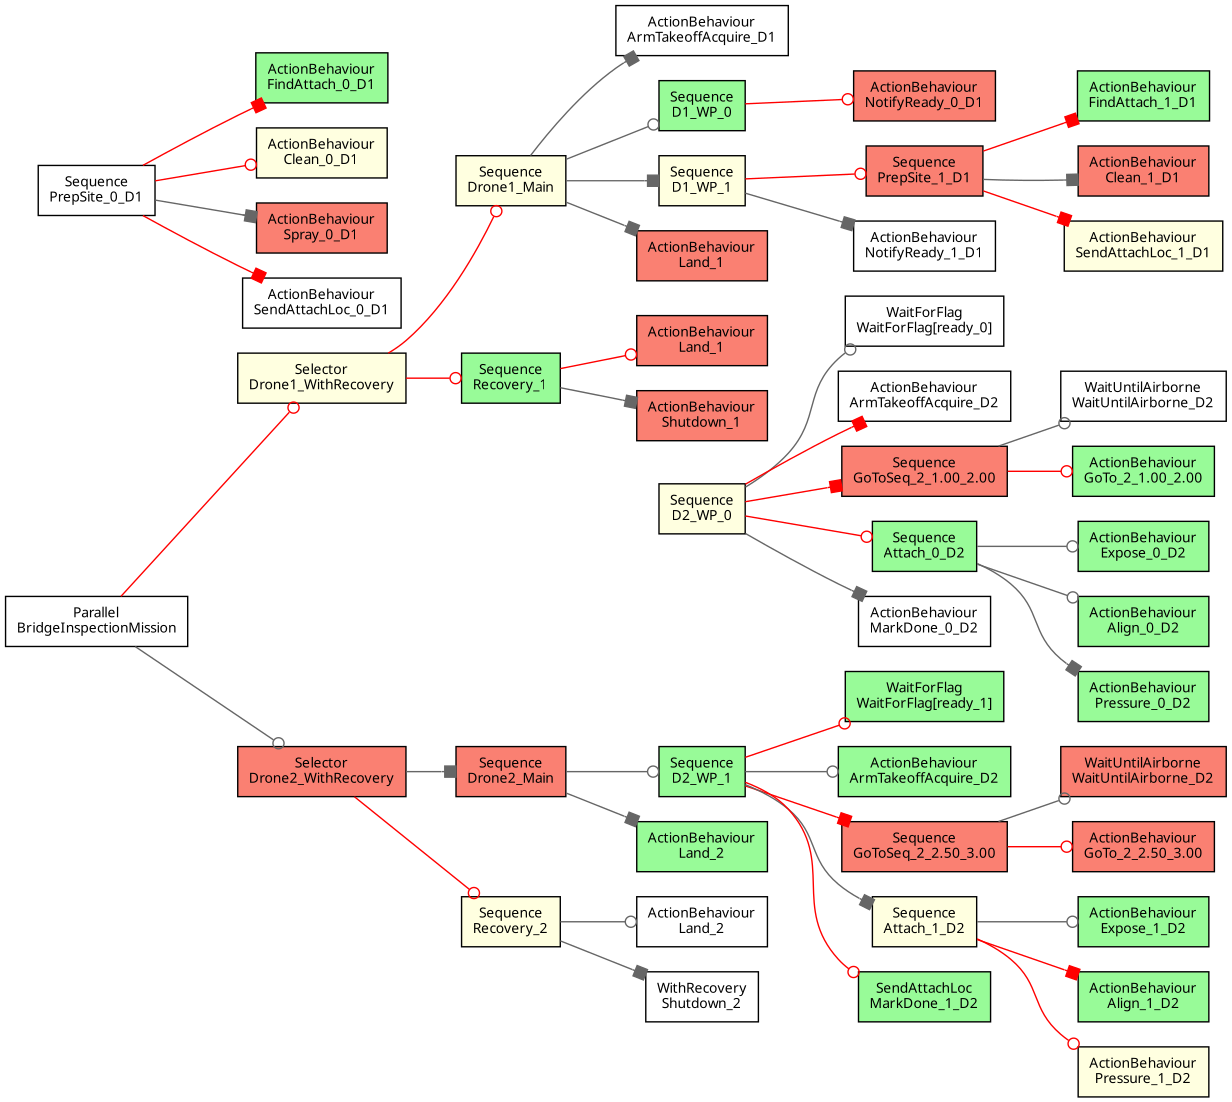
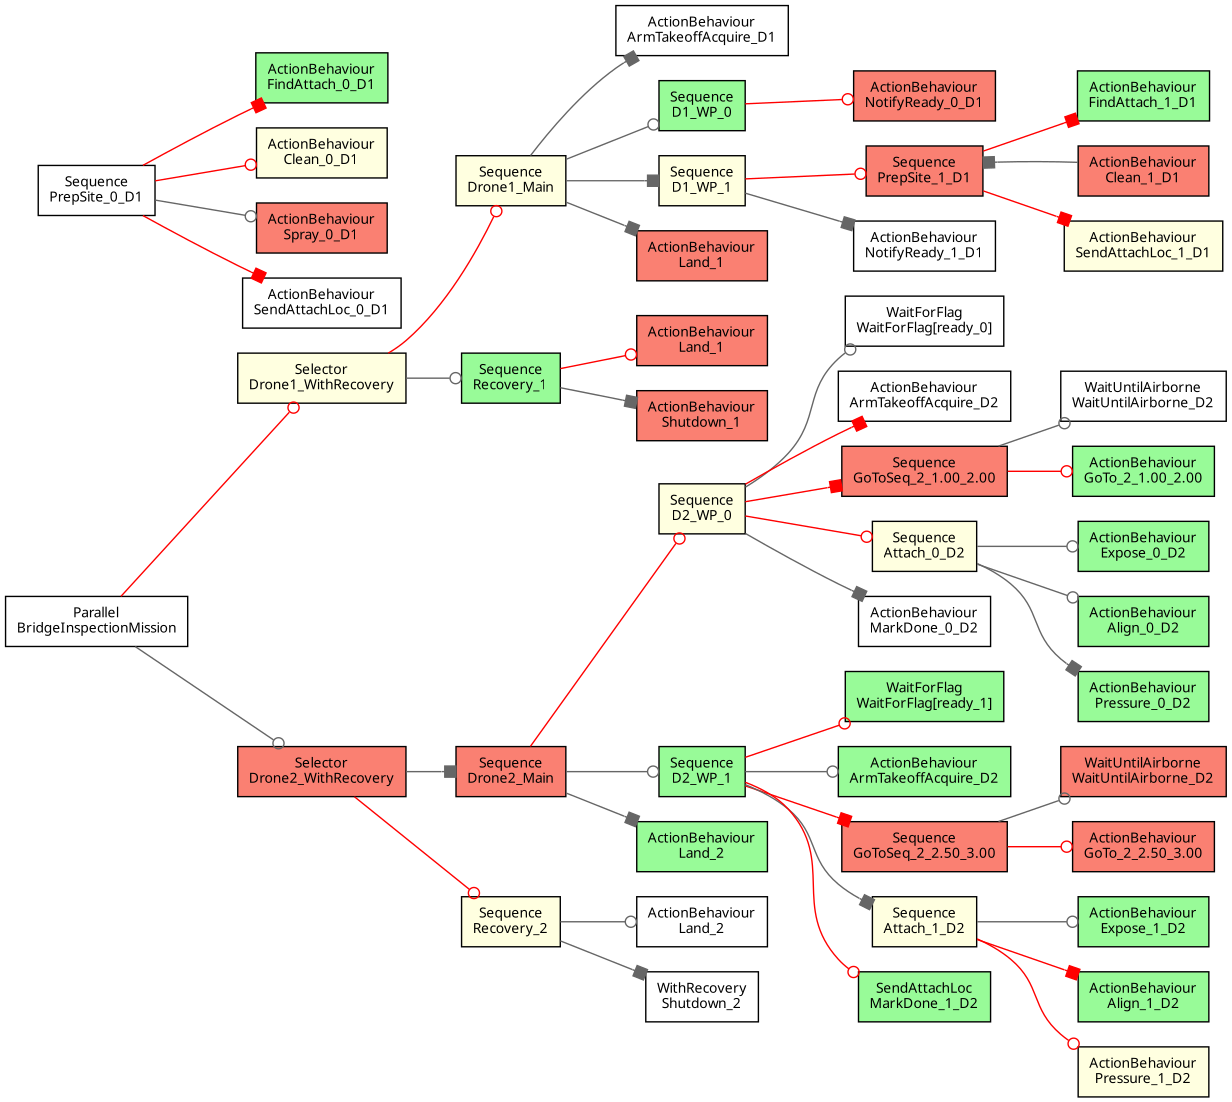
  digraph {
    fontname="Noto Sans"
    rankdir=LR
    node [fillcolor=palegreen fontname="Noto Sans" fontsize=10 shape=box style=filled]
    edge [arrowhead=odot color=gray40 fontname="Noto Sans"]
    n1 [fillcolor=white label="Parallel\nBridgeInspectionMission"]
    n2 [fillcolor=lightyellow label="Selector\nDrone1_WithRecovery"]
    n3 [fillcolor=salmon label="Selector\nDrone2_WithRecovery"]
    n4 [fillcolor=lightyellow label="Sequence\nDrone1_Main"]
    n5 [label="Sequence\nRecovery_1"]
    n6 [fillcolor=salmon label="Sequence\nDrone2_Main"]
    n7 [fillcolor=lightyellow label="Sequence\nRecovery_2"]
    n8 [fillcolor=white label="ActionBehaviour\nArmTakeoffAcquire_D1"]
    n9 [label="Sequence\nD1_WP_0"]
    n10 [fillcolor=lightyellow label="Sequence\nD1_WP_1"]
    n11 [fillcolor=salmon label="ActionBehaviour\nLand_1"]
    n12 [fillcolor=salmon label="ActionBehaviour\nLand_1"]
    n13 [fillcolor=salmon label="ActionBehaviour\nShutdown_1"]
    n14 [fillcolor=lightyellow label="Sequence\nD2_WP_0"]
    n15 [label="Sequence\nD2_WP_1"]
    n16 [label="ActionBehaviour\nLand_2"]
    n17 [fillcolor=white label="ActionBehaviour\nLand_2"]
    n18 [fillcolor=white label="WithRecovery\nShutdown_2"]
    n19 [fillcolor=salmon label="ActionBehaviour\nNotifyReady_0_D1"]
    n20 [fillcolor=salmon label="Sequence\nPrepSite_1_D1"]
    n21 [fillcolor=white label="ActionBehaviour\nNotifyReady_1_D1"]
    n22 [fillcolor=white label="WaitForFlag\nWaitForFlag[ready_0]"]
    n23 [fillcolor=white label="ActionBehaviour\nArmTakeoffAcquire_D2"]
    n24 [fillcolor=salmon label="Sequence\nGoToSeq_2_1.00_2.00"]
-   n25 [label="Sequence\nAttach_0_D2"]
+   n25 [fillcolor=lightyellow label="Sequence\nAttach_0_D2"]
    n26 [fillcolor=white label="ActionBehaviour\nMarkDone_0_D2"]
    n27 [label="WaitForFlag\nWaitForFlag[ready_1]"]
    n28 [label="ActionBehaviour\nArmTakeoffAcquire_D2"]
    n29 [fillcolor=salmon label="Sequence\nGoToSeq_2_2.50_3.00"]
    n30 [fillcolor=lightyellow label="Sequence\nAttach_1_D2"]
    n31 [label="SendAttachLoc\nMarkDone_1_D2"]
    n32 [fillcolor=white label="Sequence\nPrepSite_0_D1"]
    n33 [label="ActionBehaviour\nFindAttach_0_D1"]
    n34 [fillcolor=lightyellow label="ActionBehaviour\nClean_0_D1"]
    n35 [fillcolor=salmon label="ActionBehaviour\nSpray_0_D1"]
    n36 [fillcolor=white label="ActionBehaviour\nSendAttachLoc_0_D1"]
    n37 [label="ActionBehaviour\nFindAttach_1_D1"]
    n38 [fillcolor=salmon label="ActionBehaviour\nClean_1_D1"]
    n39 [fillcolor=lightyellow label="ActionBehaviour\nSendAttachLoc_1_D1"]
    n40 [fillcolor=white label="WaitUntilAirborne\nWaitUntilAirborne_D2"]
    n41 [label="ActionBehaviour\nGoTo_2_1.00_2.00"]
    n42 [label="ActionBehaviour\nExpose_0_D2"]
    n43 [label="ActionBehaviour\nAlign_0_D2"]
    n44 [label="ActionBehaviour\nPressure_0_D2"]
    n45 [fillcolor=salmon label="WaitUntilAirborne\nWaitUntilAirborne_D2"]
    n46 [fillcolor=salmon label="ActionBehaviour\nGoTo_2_2.50_3.00"]
    n47 [label="ActionBehaviour\nExpose_1_D2"]
    n48 [label="ActionBehaviour\nAlign_1_D2"]
    n49 [fillcolor=lightyellow label="ActionBehaviour\nPressure_1_D2"]
    n1 -> n2 [color=red]
    n1 -> n3
    n2 -> n4 [color=red]
-   n2 -> n5 [color=red]
+   n2 -> n5
    n3 -> n6 [arrowhead=box]
    n3 -> n7 [color=red]
    n4 -> n8 [arrowhead=box]
    n4 -> n9
    n4 -> n10 [arrowhead=box]
    n4 -> n11 [arrowhead=box]
    n5 -> n12 [color=red]
    n5 -> n13 [arrowhead=box]
+   n6 -> n14 [color=red]
    n6 -> n15
    n6 -> n16 [arrowhead=box]
    n7 -> n17
    n7 -> n18 [arrowhead=box]
    n9 -> n19 [color=red]
    n10 -> n20 [color=red]
    n10 -> n21 [arrowhead=box]
    n14 -> n22
    n14 -> n23 [arrowhead=box color=red]
    n14 -> n24 [arrowhead=box color=red]
    n14 -> n25 [color=red]
    n14 -> n26 [arrowhead=box]
    n15 -> n27 [color=red]
    n15 -> n28
    n15 -> n29 [arrowhead=box color=red]
    n15 -> n30 [arrowhead=box]
    n15 -> n31 [color=red]
    n20 -> n37 [arrowhead=box color=red]
-   n20 -> n38 [arrowhead=box]
+   n38 -> n20 [arrowhead=box]
    n20 -> n39 [arrowhead=box color=red]
    n24 -> n40
    n24 -> n41 [color=red]
    n25 -> n42
    n25 -> n43
    n25 -> n44 [arrowhead=box]
    n29 -> n45
    n29 -> n46 [color=red]
    n30 -> n47
    n30 -> n48 [arrowhead=box color=red]
    n30 -> n49 [color=red]
    n32 -> n33 [arrowhead=box color=red]
    n32 -> n34 [color=red]
-   n32 -> n35 [arrowhead=box]
+   n32 -> n35
    n32 -> n36 [arrowhead=box color=red]
  }
